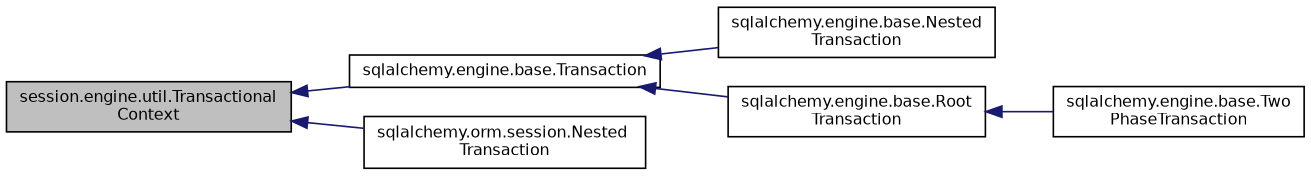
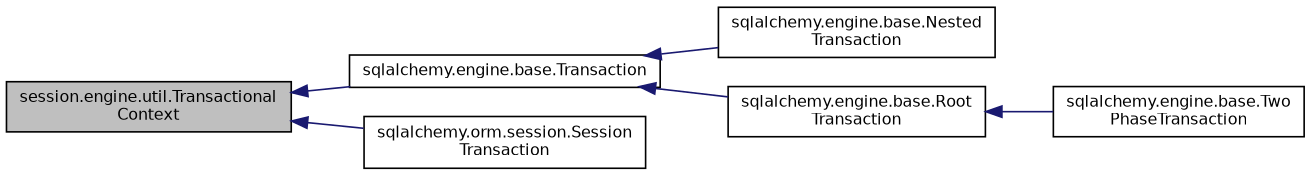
  digraph {
    rankdir=LR
    node [color=black fillcolor=white fontname=Helvetica fontsize=10 shape=record style=filled]
    edge [color=midnightblue dir=back fontname=Helvetica fontsize=10 labelfontname=Helvetica labelfontsize=10 style=solid]
    n1 [fillcolor=grey75 fontcolor=black height=0.2 label="session.engine.util.Transactional\lContext" width=0.4]
    n2 [height=0.2 label="sqlalchemy.engine.base.Transaction" width=0.4]
-   n3 [height=0.2 label="sqlalchemy.orm.session.Nested\lTransaction" width=0.4]
+   n3 [height=0.2 label="sqlalchemy.orm.session.Session\lTransaction" width=0.4]
    n4 [height=0.2 label="sqlalchemy.engine.base.Nested\lTransaction" width=0.4]
    n5 [height=0.2 label="sqlalchemy.engine.base.Root\lTransaction" width=0.4]
    n6 [height=0.2 label="sqlalchemy.engine.base.Two\lPhaseTransaction" width=0.4]
    n1 -> n2
    n1 -> n3
    n2 -> n4
    n2 -> n5
    n5 -> n6
  }
